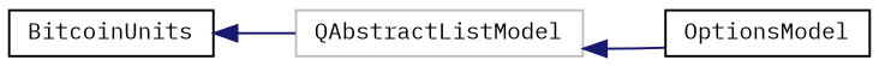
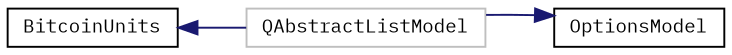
  digraph {
    fontname="IBM Plex Mono"
    rankdir=LR
    node [color=black fillcolor=white fontname="IBM Plex Mono" fontsize=10 shape=record style=filled]
    edge [color=midnightblue dir=back fontname="IBM Plex Mono" fontsize=10 labelfontname=Helvetica labelfontsize=10 style=solid]
    n1 [color=grey75 height=0.2 label=QAbstractListModel width=0.4]
    n2 [height=0.2 label=OptionsModel width=0.4]
    n3 [height=0.2 label=BitcoinUnits width=0.4]
-   n1 -> n2
+   n2 -> n1
    n3 -> n1
  }
